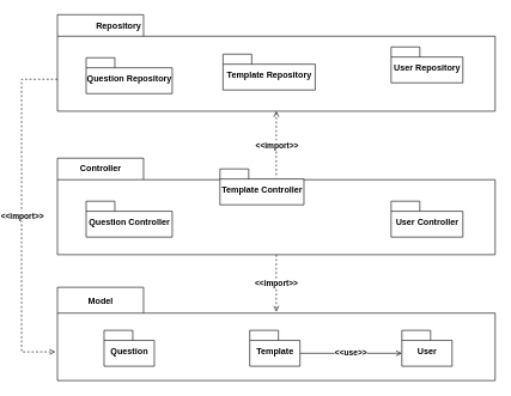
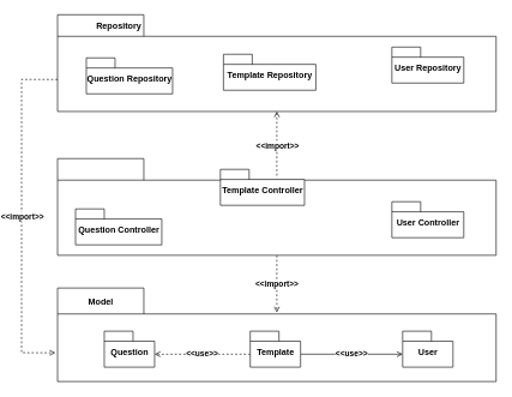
  <mxCell id="0" />
  <mxCell id="1" parent="0" />
  <mxCell id="2" value="&lt;b&gt;&amp;lt;&amp;lt;import&amp;gt;&amp;gt;&lt;/b&gt;" style="edgeStyle=orthogonalEdgeStyle;rounded=0;orthogonalLoop=1;jettySize=auto;html=1;entryX=0.5;entryY=0.262;entryDx=0;entryDy=0;entryPerimeter=0;startArrow=none;startFill=0;dashed=1;endArrow=open;endFill=0;" edge="1" parent="1" source="3" target="5"><mxGeometry relative="1" as="geometry"><Array as="points"><mxPoint x="375" y="400" /><mxPoint x="375" y="400" /></Array></mxGeometry></mxCell>
  <mxCell id="3" value="" style="shape=folder;fontStyle=1;spacingTop=10;tabWidth=120;tabHeight=30;tabPosition=left;html=1;rounded=0;shadow=0;comic=0;labelBackgroundColor=none;strokeColor=#000000;strokeWidth=1;fillColor=#ffffff;fontFamily=Verdana;fontSize=10;fontColor=#000000;align=center;" parent="1" vertex="1"><mxGeometry x="70" y="220" width="610" height="134.5" as="geometry" /></mxCell>
- <mxCell id="4" value="&lt;b&gt;Controller&lt;/b&gt;" style="text;html=1;align=center;verticalAlign=middle;resizable=0;points=[];autosize=1;strokeColor=none;" vertex="1" parent="1"><mxGeometry x="95" y="225" width="70" height="20" as="geometry" /></mxCell>
  <mxCell id="5" value="" style="shape=folder;fontStyle=1;spacingTop=10;tabWidth=120;tabHeight=36;tabPosition=left;html=1;rounded=0;shadow=0;comic=0;labelBackgroundColor=none;strokeColor=#000000;strokeWidth=1;fillColor=#ffffff;fontFamily=Verdana;fontSize=10;fontColor=#000000;align=center;" vertex="1" parent="1"><mxGeometry x="70" y="400" width="610" height="130" as="geometry" /></mxCell>
  <mxCell id="6" value="&lt;b&gt;Model&lt;/b&gt;" style="text;html=1;align=center;verticalAlign=middle;resizable=0;points=[];autosize=1;strokeColor=none;" vertex="1" parent="1"><mxGeometry x="105" y="408.5" width="50" height="20" as="geometry" /></mxCell>
  <mxCell id="7" style="edgeStyle=orthogonalEdgeStyle;rounded=0;orthogonalLoop=1;jettySize=auto;html=1;startArrow=open;startFill=0;dashed=1;endArrow=none;endFill=0;" edge="1" parent="1" source="11"><mxGeometry relative="1" as="geometry"><mxPoint x="375" y="247" as="targetPoint" /></mxGeometry></mxCell>
  <mxCell id="8" value="&lt;b&gt;&amp;lt;&amp;lt;import&amp;gt;&amp;gt;&lt;/b&gt;" style="edgeLabel;html=1;align=center;verticalAlign=middle;resizable=0;points=[];" vertex="1" connectable="0" parent="7"><mxGeometry x="-0.276" y="-1" relative="1" as="geometry"><mxPoint x="1" y="13" as="offset" /></mxGeometry></mxCell>
  <mxCell id="9" style="edgeStyle=orthogonalEdgeStyle;rounded=0;orthogonalLoop=1;jettySize=auto;html=1;dashed=1;startArrow=none;startFill=0;endArrow=open;endFill=0;" edge="1" parent="1" source="11"><mxGeometry relative="1" as="geometry"><mxPoint x="67" y="490" as="targetPoint" /><Array as="points"><mxPoint x="20" y="110" /><mxPoint x="20" y="490" /><mxPoint x="67" y="490" /></Array></mxGeometry></mxCell>
  <mxCell id="10" value="&lt;b&gt;&amp;lt;&amp;lt;import&amp;gt;&amp;gt;&lt;/b&gt;" style="edgeLabel;html=1;align=center;verticalAlign=middle;resizable=0;points=[];" vertex="1" connectable="0" parent="9"><mxGeometry x="-0.104" y="4" relative="1" as="geometry"><mxPoint x="-4" y="26" as="offset" /></mxGeometry></mxCell>
  <mxCell id="11" value="" style="shape=folder;fontStyle=1;spacingTop=10;tabWidth=120;tabHeight=30;tabPosition=left;html=1;rounded=0;shadow=0;comic=0;labelBackgroundColor=none;strokeColor=#000000;strokeWidth=1;fillColor=#ffffff;fontFamily=Verdana;fontSize=10;fontColor=#000000;align=center;" vertex="1" parent="1"><mxGeometry x="70" y="20" width="610" height="134.5" as="geometry" /></mxCell>
  <mxCell id="12" value="&lt;b&gt;Repository&lt;/b&gt;" style="text;html=1;align=center;verticalAlign=middle;resizable=0;points=[];autosize=1;strokeColor=none;" vertex="1" parent="1"><mxGeometry x="115" y="26" width="80" height="20" as="geometry" /></mxCell>
  <mxCell id="13" value="Question" style="shape=folder;fontStyle=1;spacingTop=10;tabWidth=40;tabHeight=14;tabPosition=left;html=1;" vertex="1" parent="1"><mxGeometry x="135" y="460" width="70" height="50" as="geometry" /></mxCell>
  <mxCell id="14" value="&lt;b&gt;&amp;lt;&amp;lt;use&amp;gt;&amp;gt;&lt;/b&gt;" style="edgeStyle=orthogonalEdgeStyle;rounded=0;orthogonalLoop=1;jettySize=auto;html=1;entryX=0;entryY=0;entryDx=0;entryDy=32;entryPerimeter=0;dashed=0;startArrow=none;startFill=0;endArrow=open;endFill=0;" edge="1" parent="1" source="16" target="17"><mxGeometry relative="1" as="geometry"><Array as="points"><mxPoint x="450" y="492" /><mxPoint x="450" y="492" /></Array></mxGeometry></mxCell>
+ <mxCell id="15" value="&lt;b&gt;&amp;lt;&amp;lt;use&amp;gt;&amp;gt;&lt;/b&gt;" style="edgeStyle=orthogonalEdgeStyle;rounded=0;orthogonalLoop=1;jettySize=auto;html=1;entryX=0;entryY=0;entryDx=70;entryDy=32;entryPerimeter=0;dashed=1;startArrow=none;startFill=0;endArrow=open;endFill=0;" edge="1" parent="1" source="16" target="13"><mxGeometry relative="1" as="geometry"><Array as="points"><mxPoint x="300" y="492" /><mxPoint x="300" y="492" /></Array></mxGeometry></mxCell>
  <mxCell id="16" value="Template" style="shape=folder;fontStyle=1;spacingTop=10;tabWidth=40;tabHeight=14;tabPosition=left;html=1;" vertex="1" parent="1"><mxGeometry x="338" y="460" width="70" height="50" as="geometry" /></mxCell>
  <mxCell id="17" value="User" style="shape=folder;fontStyle=1;spacingTop=10;tabWidth=40;tabHeight=14;tabPosition=left;html=1;" vertex="1" parent="1"><mxGeometry x="550" y="460" width="70" height="50" as="geometry" /></mxCell>
- <mxCell id="18" value="Question Controller" style="shape=folder;fontStyle=1;spacingTop=10;tabWidth=40;tabHeight=14;tabPosition=left;html=1;" vertex="1" parent="1"><mxGeometry x="110" y="280" width="120" height="50" as="geometry" /></mxCell>
+ <mxCell id="18" value="Question Controller" style="shape=folder;fontStyle=1;spacingTop=10;tabWidth=40;tabHeight=14;tabPosition=left;html=1;" vertex="1" parent="1"><mxGeometry x="95" y="290" width="120" height="50" as="geometry" /></mxCell>
  <mxCell id="19" value="Template Controller" style="shape=folder;fontStyle=1;spacingTop=10;tabWidth=40;tabHeight=14;tabPosition=left;html=1;" vertex="1" parent="1"><mxGeometry x="296.5" y="235" width="117" height="50" as="geometry" /></mxCell>
  <mxCell id="20" value="User Controller" style="shape=folder;fontStyle=1;spacingTop=10;tabWidth=40;tabHeight=14;tabPosition=left;html=1;" vertex="1" parent="1"><mxGeometry x="535" y="280" width="100" height="50" as="geometry" /></mxCell>
  <mxCell id="21" value="Question Repository" style="shape=folder;fontStyle=1;spacingTop=10;tabWidth=40;tabHeight=14;tabPosition=left;html=1;" vertex="1" parent="1"><mxGeometry x="110" y="80" width="120" height="50" as="geometry" /></mxCell>
  <mxCell id="22" value="Template Repository" style="shape=folder;fontStyle=1;spacingTop=10;tabWidth=40;tabHeight=14;tabPosition=left;html=1;" vertex="1" parent="1"><mxGeometry x="300.75" y="75" width="128.5" height="50" as="geometry" /></mxCell>
  <mxCell id="23" value="User Repository" style="shape=folder;fontStyle=1;spacingTop=10;tabWidth=40;tabHeight=14;tabPosition=left;html=1;" vertex="1" parent="1"><mxGeometry x="535" y="65" width="100" height="50" as="geometry" /></mxCell>
